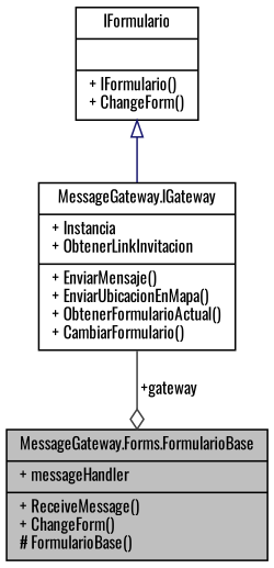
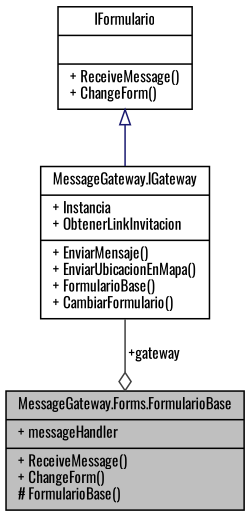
  digraph {
    fontname=Oswald
    node [color=black fillcolor=white fontname=Oswald fontsize=10 shape=record style=filled]
    edge [fontname=Oswald fontsize=10 labelfontname=Helvetica labelfontsize=10 style=solid]
    n1 [fillcolor=grey75 fontcolor=black height=0.2 label="{MessageGateway.Forms.FormularioBase\n|+ messageHandler\l|+ ReceiveMessage()\l+ ChangeForm()\l# FormularioBase()\l}" width=0.4]
-   n2 [height=0.2 label="{IFormulario\n||+ IFormulario()\l+ ChangeForm()\l}" width=0.4]
-   n3 [height=0.2 label="{MessageGateway.IGateway\n|+ Instancia\l+ ObtenerLinkInvitacion\l|+ EnviarMensaje()\l+ EnviarUbicacionEnMapa()\l+ ObtenerFormularioActual()\l+ CambiarFormulario()\l}" width=0.4]
+   n2 [height=0.2 label="{IFormulario\n||+ ReceiveMessage()\l+ ChangeForm()\l}" width=0.4]
+   n3 [height=0.2 label="{MessageGateway.IGateway\n|+ Instancia\l+ ObtenerLinkInvitacion\l|+ EnviarMensaje()\l+ EnviarUbicacionEnMapa()\l+ FormularioBase()\l+ CambiarFormulario()\l}" width=0.4]
    n2 -> n3 [arrowtail=onormal color=midnightblue dir=back]
    n3 -> n1 [arrowhead=odiamond color=grey25 label=" +gateway"]
  }
